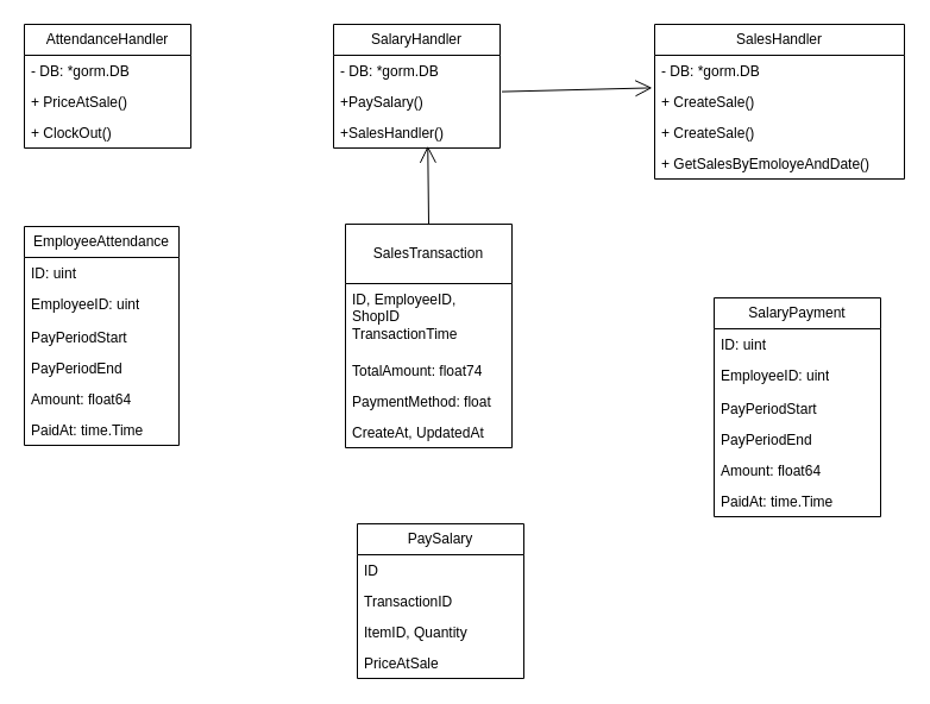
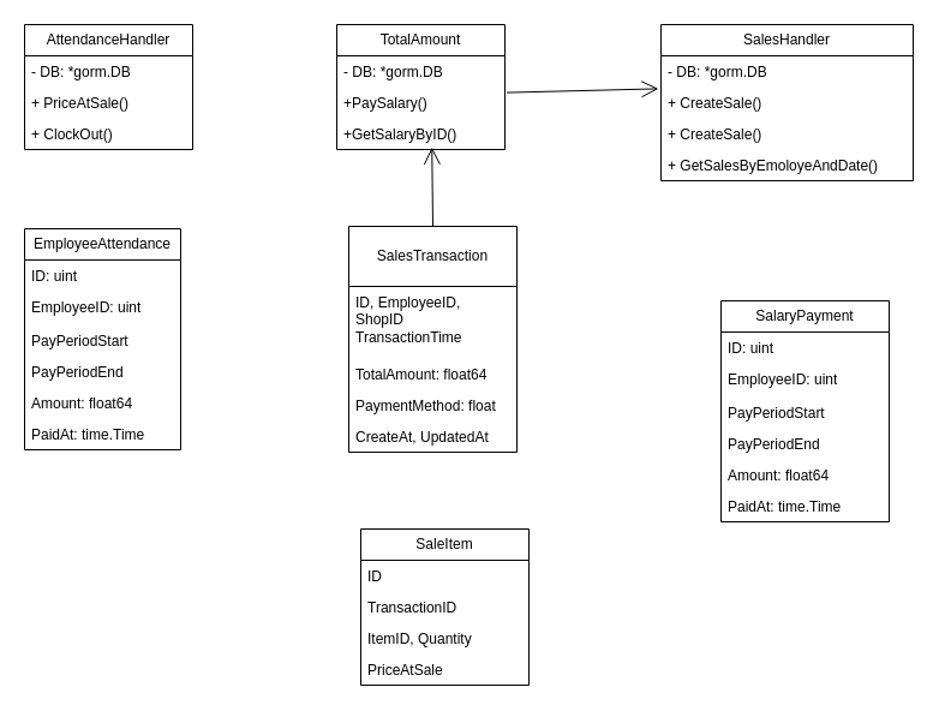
  <mxCell id="0" />
  <mxCell id="1" parent="0" />
  <mxCell id="2" value="AttendanceHandler" style="swimlane;fontStyle=0;childLayout=stackLayout;horizontal=1;startSize=26;fillColor=none;horizontalStack=0;resizeParent=1;resizeParentMax=0;resizeLast=0;collapsible=1;marginBottom=0;whiteSpace=wrap;html=1;" vertex="1" parent="1"><mxGeometry x="20" y="20" width="140" height="104" as="geometry" /></mxCell>
  <mxCell id="3" value="- DB: *gorm.DB" style="text;strokeColor=none;fillColor=none;align=left;verticalAlign=top;spacingLeft=4;spacingRight=4;overflow=hidden;rotatable=0;points=[[0,0.5],[1,0.5]];portConstraint=eastwest;whiteSpace=wrap;html=1;" vertex="1" parent="2"><mxGeometry y="26" width="140" height="26" as="geometry" /></mxCell>
  <mxCell id="4" value="+ PriceAtSale()" style="text;strokeColor=none;fillColor=none;align=left;verticalAlign=top;spacingLeft=4;spacingRight=4;overflow=hidden;rotatable=0;points=[[0,0.5],[1,0.5]];portConstraint=eastwest;whiteSpace=wrap;html=1;" vertex="1" parent="2"><mxGeometry y="52" width="140" height="26" as="geometry" /></mxCell>
  <mxCell id="5" value="+ ClockOut()" style="text;strokeColor=none;fillColor=none;align=left;verticalAlign=top;spacingLeft=4;spacingRight=4;overflow=hidden;rotatable=0;points=[[0,0.5],[1,0.5]];portConstraint=eastwest;whiteSpace=wrap;html=1;" vertex="1" parent="2"><mxGeometry y="78" width="140" height="26" as="geometry" /></mxCell>
  <mxCell id="6" value="EmployeeAttendance" style="swimlane;fontStyle=0;childLayout=stackLayout;horizontal=1;startSize=26;fillColor=none;horizontalStack=0;resizeParent=1;resizeParentMax=0;resizeLast=0;collapsible=1;marginBottom=0;whiteSpace=wrap;html=1;" vertex="1" parent="1"><mxGeometry x="20" y="190" width="130" height="184" as="geometry" /></mxCell>
  <mxCell id="7" value="ID: uint" style="text;strokeColor=none;fillColor=none;align=left;verticalAlign=top;spacingLeft=4;spacingRight=4;overflow=hidden;rotatable=0;points=[[0,0.5],[1,0.5]];portConstraint=eastwest;whiteSpace=wrap;html=1;" vertex="1" parent="6"><mxGeometry y="26" width="130" height="26" as="geometry" /></mxCell>
  <mxCell id="8" value="EmployeeID: uint&lt;div&gt;&lt;br&gt;&lt;/div&gt;" style="text;strokeColor=none;fillColor=none;align=left;verticalAlign=top;spacingLeft=4;spacingRight=4;overflow=hidden;rotatable=0;points=[[0,0.5],[1,0.5]];portConstraint=eastwest;whiteSpace=wrap;html=1;" vertex="1" parent="6"><mxGeometry y="52" width="130" height="28" as="geometry" /></mxCell>
  <mxCell id="9" value="PayPeriodStart" style="text;strokeColor=none;fillColor=none;align=left;verticalAlign=top;spacingLeft=4;spacingRight=4;overflow=hidden;rotatable=0;points=[[0,0.5],[1,0.5]];portConstraint=eastwest;whiteSpace=wrap;html=1;" vertex="1" parent="6"><mxGeometry y="80" width="130" height="26" as="geometry" /></mxCell>
  <mxCell id="10" value="PayPeriodEnd&lt;div&gt;&lt;br&gt;&lt;/div&gt;" style="text;strokeColor=none;fillColor=none;align=left;verticalAlign=top;spacingLeft=4;spacingRight=4;overflow=hidden;rotatable=0;points=[[0,0.5],[1,0.5]];portConstraint=eastwest;whiteSpace=wrap;html=1;" vertex="1" parent="6"><mxGeometry y="106" width="130" height="26" as="geometry" /></mxCell>
  <mxCell id="11" value="&lt;div&gt;Amount: float64&lt;/div&gt;&lt;div&gt;&lt;br&gt;&lt;/div&gt;" style="text;strokeColor=none;fillColor=none;align=left;verticalAlign=top;spacingLeft=4;spacingRight=4;overflow=hidden;rotatable=0;points=[[0,0.5],[1,0.5]];portConstraint=eastwest;whiteSpace=wrap;html=1;" vertex="1" parent="6"><mxGeometry y="132" width="130" height="26" as="geometry" /></mxCell>
  <mxCell id="12" value="&lt;div&gt;PaidAt: time.Time&lt;/div&gt;" style="text;strokeColor=none;fillColor=none;align=left;verticalAlign=top;spacingLeft=4;spacingRight=4;overflow=hidden;rotatable=0;points=[[0,0.5],[1,0.5]];portConstraint=eastwest;whiteSpace=wrap;html=1;" vertex="1" parent="6"><mxGeometry y="158" width="130" height="26" as="geometry" /></mxCell>
- <mxCell id="13" value="SalaryHandler" style="swimlane;fontStyle=0;childLayout=stackLayout;horizontal=1;startSize=26;fillColor=none;horizontalStack=0;resizeParent=1;resizeParentMax=0;resizeLast=0;collapsible=1;marginBottom=0;whiteSpace=wrap;html=1;" vertex="1" parent="1"><mxGeometry x="280" y="20" width="140" height="104" as="geometry" /></mxCell>
+ <mxCell id="13" value="TotalAmount" style="swimlane;fontStyle=0;childLayout=stackLayout;horizontal=1;startSize=26;fillColor=none;horizontalStack=0;resizeParent=1;resizeParentMax=0;resizeLast=0;collapsible=1;marginBottom=0;whiteSpace=wrap;html=1;" vertex="1" parent="1"><mxGeometry x="280" y="20" width="140" height="104" as="geometry" /></mxCell>
  <mxCell id="14" value="- DB: *gorm.DB" style="text;strokeColor=none;fillColor=none;align=left;verticalAlign=top;spacingLeft=4;spacingRight=4;overflow=hidden;rotatable=0;points=[[0,0.5],[1,0.5]];portConstraint=eastwest;whiteSpace=wrap;html=1;" vertex="1" parent="13"><mxGeometry y="26" width="140" height="26" as="geometry" /></mxCell>
  <mxCell id="15" value="+PaySalary()" style="text;strokeColor=none;fillColor=none;align=left;verticalAlign=top;spacingLeft=4;spacingRight=4;overflow=hidden;rotatable=0;points=[[0,0.5],[1,0.5]];portConstraint=eastwest;whiteSpace=wrap;html=1;" vertex="1" parent="13"><mxGeometry y="52" width="140" height="26" as="geometry" /></mxCell>
- <mxCell id="16" value="+SalesHandler()" style="text;strokeColor=none;fillColor=none;align=left;verticalAlign=top;spacingLeft=4;spacingRight=4;overflow=hidden;rotatable=0;points=[[0,0.5],[1,0.5]];portConstraint=eastwest;whiteSpace=wrap;html=1;" vertex="1" parent="13"><mxGeometry y="78" width="140" height="26" as="geometry" /></mxCell>
+ <mxCell id="16" value="+GetSalaryByID()" style="text;strokeColor=none;fillColor=none;align=left;verticalAlign=top;spacingLeft=4;spacingRight=4;overflow=hidden;rotatable=0;points=[[0,0.5],[1,0.5]];portConstraint=eastwest;whiteSpace=wrap;html=1;" vertex="1" parent="13"><mxGeometry y="78" width="140" height="26" as="geometry" /></mxCell>
  <mxCell id="17" value="SalesHandler" style="swimlane;fontStyle=0;childLayout=stackLayout;horizontal=1;startSize=26;fillColor=none;horizontalStack=0;resizeParent=1;resizeParentMax=0;resizeLast=0;collapsible=1;marginBottom=0;whiteSpace=wrap;html=1;" vertex="1" parent="1"><mxGeometry x="550" y="20" width="210" height="130" as="geometry" /></mxCell>
  <mxCell id="18" value="- DB: *gorm.DB" style="text;strokeColor=none;fillColor=none;align=left;verticalAlign=top;spacingLeft=4;spacingRight=4;overflow=hidden;rotatable=0;points=[[0,0.5],[1,0.5]];portConstraint=eastwest;whiteSpace=wrap;html=1;" vertex="1" parent="17"><mxGeometry y="26" width="210" height="26" as="geometry" /></mxCell>
  <mxCell id="19" value="+ CreateSale()" style="text;strokeColor=none;fillColor=none;align=left;verticalAlign=top;spacingLeft=4;spacingRight=4;overflow=hidden;rotatable=0;points=[[0,0.5],[1,0.5]];portConstraint=eastwest;whiteSpace=wrap;html=1;" vertex="1" parent="17"><mxGeometry y="52" width="210" height="26" as="geometry" /></mxCell>
  <mxCell id="20" value="+ CreateSale()" style="text;strokeColor=none;fillColor=none;align=left;verticalAlign=top;spacingLeft=4;spacingRight=4;overflow=hidden;rotatable=0;points=[[0,0.5],[1,0.5]];portConstraint=eastwest;whiteSpace=wrap;html=1;" vertex="1" parent="17"><mxGeometry y="78" width="210" height="26" as="geometry" /></mxCell>
  <mxCell id="21" value="+ GetSalesByEmoloyeAndDate()" style="text;strokeColor=none;fillColor=none;align=left;verticalAlign=top;spacingLeft=4;spacingRight=4;overflow=hidden;rotatable=0;points=[[0,0.5],[1,0.5]];portConstraint=eastwest;whiteSpace=wrap;html=1;" vertex="1" parent="17"><mxGeometry y="104" width="210" height="26" as="geometry" /></mxCell>
- <mxCell id="22" value="PaySalary" style="swimlane;fontStyle=0;childLayout=stackLayout;horizontal=1;startSize=26;fillColor=none;horizontalStack=0;resizeParent=1;resizeParentMax=0;resizeLast=0;collapsible=1;marginBottom=0;whiteSpace=wrap;html=1;" vertex="1" parent="1"><mxGeometry x="300" y="440" width="140" height="130" as="geometry" /></mxCell>
+ <mxCell id="22" value="SaleItem" style="swimlane;fontStyle=0;childLayout=stackLayout;horizontal=1;startSize=26;fillColor=none;horizontalStack=0;resizeParent=1;resizeParentMax=0;resizeLast=0;collapsible=1;marginBottom=0;whiteSpace=wrap;html=1;" vertex="1" parent="1"><mxGeometry x="300" y="440" width="140" height="130" as="geometry" /></mxCell>
  <mxCell id="23" value="ID&lt;div&gt;&lt;br&gt;&lt;/div&gt;" style="text;strokeColor=none;fillColor=none;align=left;verticalAlign=top;spacingLeft=4;spacingRight=4;overflow=hidden;rotatable=0;points=[[0,0.5],[1,0.5]];portConstraint=eastwest;whiteSpace=wrap;html=1;" vertex="1" parent="22"><mxGeometry y="26" width="140" height="26" as="geometry" /></mxCell>
  <mxCell id="24" value="TransactionID" style="text;strokeColor=none;fillColor=none;align=left;verticalAlign=top;spacingLeft=4;spacingRight=4;overflow=hidden;rotatable=0;points=[[0,0.5],[1,0.5]];portConstraint=eastwest;whiteSpace=wrap;html=1;" vertex="1" parent="22"><mxGeometry y="52" width="140" height="26" as="geometry" /></mxCell>
  <mxCell id="25" value="ItemID, Quantity" style="text;strokeColor=none;fillColor=none;align=left;verticalAlign=top;spacingLeft=4;spacingRight=4;overflow=hidden;rotatable=0;points=[[0,0.5],[1,0.5]];portConstraint=eastwest;whiteSpace=wrap;html=1;" vertex="1" parent="22"><mxGeometry y="78" width="140" height="26" as="geometry" /></mxCell>
  <mxCell id="26" value="&lt;div&gt;PriceAtSale&lt;/div&gt;" style="text;strokeColor=none;fillColor=none;align=left;verticalAlign=top;spacingLeft=4;spacingRight=4;overflow=hidden;rotatable=0;points=[[0,0.5],[1,0.5]];portConstraint=eastwest;whiteSpace=wrap;html=1;" vertex="1" parent="22"><mxGeometry y="104" width="140" height="26" as="geometry" /></mxCell>
  <mxCell id="27" value="SalesTransaction" style="swimlane;fontStyle=0;childLayout=stackLayout;horizontal=1;startSize=50;fillColor=none;horizontalStack=0;resizeParent=1;resizeParentMax=0;resizeLast=0;collapsible=1;marginBottom=0;whiteSpace=wrap;html=1;" vertex="1" parent="1"><mxGeometry x="290" y="188" width="140" height="188" as="geometry" /></mxCell>
  <mxCell id="28" value="ID, EmployeeID, ShopID&lt;br&gt;TransactionTime&lt;div&gt;&lt;div&gt;&lt;br&gt;&lt;/div&gt;&lt;/div&gt;" style="text;strokeColor=none;fillColor=none;align=left;verticalAlign=top;spacingLeft=4;spacingRight=4;overflow=hidden;rotatable=0;points=[[0,0.5],[1,0.5]];portConstraint=eastwest;whiteSpace=wrap;html=1;" vertex="1" parent="27"><mxGeometry y="50" width="140" height="60" as="geometry" /></mxCell>
- <mxCell id="29" value="&lt;div&gt;TotalAmount: float74&lt;/div&gt;&lt;div&gt;&lt;br&gt;&lt;/div&gt;" style="text;strokeColor=none;fillColor=none;align=left;verticalAlign=top;spacingLeft=4;spacingRight=4;overflow=hidden;rotatable=0;points=[[0,0.5],[1,0.5]];portConstraint=eastwest;whiteSpace=wrap;html=1;" vertex="1" parent="27"><mxGeometry y="110" width="140" height="26" as="geometry" /></mxCell>
+ <mxCell id="29" value="&lt;div&gt;TotalAmount: float64&lt;/div&gt;&lt;div&gt;&lt;br&gt;&lt;/div&gt;" style="text;strokeColor=none;fillColor=none;align=left;verticalAlign=top;spacingLeft=4;spacingRight=4;overflow=hidden;rotatable=0;points=[[0,0.5],[1,0.5]];portConstraint=eastwest;whiteSpace=wrap;html=1;" vertex="1" parent="27"><mxGeometry y="110" width="140" height="26" as="geometry" /></mxCell>
  <mxCell id="30" value="PaymentMethod: float" style="text;strokeColor=none;fillColor=none;align=left;verticalAlign=top;spacingLeft=4;spacingRight=4;overflow=hidden;rotatable=0;points=[[0,0.5],[1,0.5]];portConstraint=eastwest;whiteSpace=wrap;html=1;" vertex="1" parent="27"><mxGeometry y="136" width="140" height="26" as="geometry" /></mxCell>
  <mxCell id="31" value="CreateAt, UpdatedAt" style="text;strokeColor=none;fillColor=none;align=left;verticalAlign=top;spacingLeft=4;spacingRight=4;overflow=hidden;rotatable=0;points=[[0,0.5],[1,0.5]];portConstraint=eastwest;whiteSpace=wrap;html=1;" vertex="1" parent="27"><mxGeometry y="162" width="140" height="26" as="geometry" /></mxCell>
  <mxCell id="32" value="SalaryPayment" style="swimlane;fontStyle=0;childLayout=stackLayout;horizontal=1;startSize=26;fillColor=none;horizontalStack=0;resizeParent=1;resizeParentMax=0;resizeLast=0;collapsible=1;marginBottom=0;whiteSpace=wrap;html=1;" vertex="1" parent="1"><mxGeometry x="600" y="250" width="140" height="184" as="geometry" /></mxCell>
  <mxCell id="33" value="ID: uint" style="text;strokeColor=none;fillColor=none;align=left;verticalAlign=top;spacingLeft=4;spacingRight=4;overflow=hidden;rotatable=0;points=[[0,0.5],[1,0.5]];portConstraint=eastwest;whiteSpace=wrap;html=1;" vertex="1" parent="32"><mxGeometry y="26" width="140" height="26" as="geometry" /></mxCell>
  <mxCell id="34" value="EmployeeID: uint&lt;div&gt;&lt;br&gt;&lt;/div&gt;" style="text;strokeColor=none;fillColor=none;align=left;verticalAlign=top;spacingLeft=4;spacingRight=4;overflow=hidden;rotatable=0;points=[[0,0.5],[1,0.5]];portConstraint=eastwest;whiteSpace=wrap;html=1;" vertex="1" parent="32"><mxGeometry y="52" width="140" height="28" as="geometry" /></mxCell>
  <mxCell id="35" value="PayPeriodStart" style="text;strokeColor=none;fillColor=none;align=left;verticalAlign=top;spacingLeft=4;spacingRight=4;overflow=hidden;rotatable=0;points=[[0,0.5],[1,0.5]];portConstraint=eastwest;whiteSpace=wrap;html=1;" vertex="1" parent="32"><mxGeometry y="80" width="140" height="26" as="geometry" /></mxCell>
  <mxCell id="36" value="PayPeriodEnd" style="text;strokeColor=none;fillColor=none;align=left;verticalAlign=top;spacingLeft=4;spacingRight=4;overflow=hidden;rotatable=0;points=[[0,0.5],[1,0.5]];portConstraint=eastwest;whiteSpace=wrap;html=1;" vertex="1" parent="32"><mxGeometry y="106" width="140" height="26" as="geometry" /></mxCell>
  <mxCell id="37" value="&lt;div&gt;Amount: float64&lt;/div&gt;&lt;div&gt;&lt;br&gt;&lt;/div&gt;" style="text;strokeColor=none;fillColor=none;align=left;verticalAlign=top;spacingLeft=4;spacingRight=4;overflow=hidden;rotatable=0;points=[[0,0.5],[1,0.5]];portConstraint=eastwest;whiteSpace=wrap;html=1;" vertex="1" parent="32"><mxGeometry y="132" width="140" height="26" as="geometry" /></mxCell>
  <mxCell id="38" value="&lt;div&gt;PaidAt: time.Time&lt;/div&gt;" style="text;strokeColor=none;fillColor=none;align=left;verticalAlign=top;spacingLeft=4;spacingRight=4;overflow=hidden;rotatable=0;points=[[0,0.5],[1,0.5]];portConstraint=eastwest;whiteSpace=wrap;html=1;" vertex="1" parent="32"><mxGeometry y="158" width="140" height="26" as="geometry" /></mxCell>
  <mxCell id="39" value="" style="endArrow=open;endFill=1;endSize=12;html=1;rounded=0;entryX=0.566;entryY=0.931;entryDx=0;entryDy=0;entryPerimeter=0;" edge="1" parent="1" target="16"><mxGeometry width="160" relative="1" as="geometry"><mxPoint x="360" y="188" as="sourcePoint" /><mxPoint x="520" y="188" as="targetPoint" /></mxGeometry></mxCell>
  <mxCell id="40" value="" style="endArrow=open;endFill=1;endSize=12;html=1;rounded=0;entryX=-0.01;entryY=0.054;entryDx=0;entryDy=0;entryPerimeter=0;exitX=1.011;exitY=0.177;exitDx=0;exitDy=0;exitPerimeter=0;" edge="1" parent="1" source="15" target="19"><mxGeometry width="160" relative="1" as="geometry"><mxPoint x="430" y="70" as="sourcePoint" /><mxPoint x="570" y="72" as="targetPoint" /></mxGeometry></mxCell>
